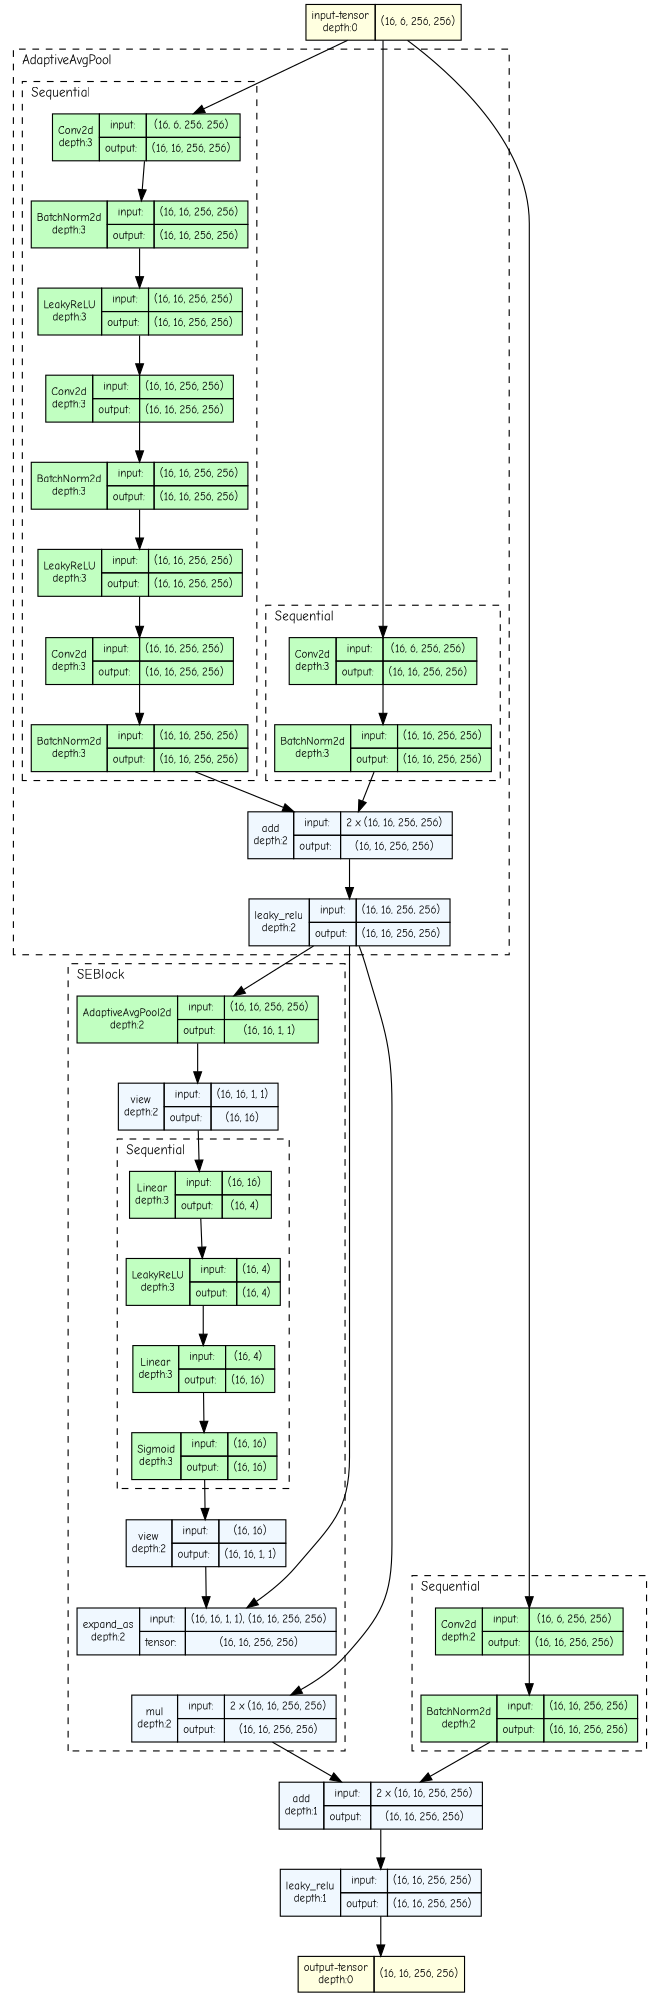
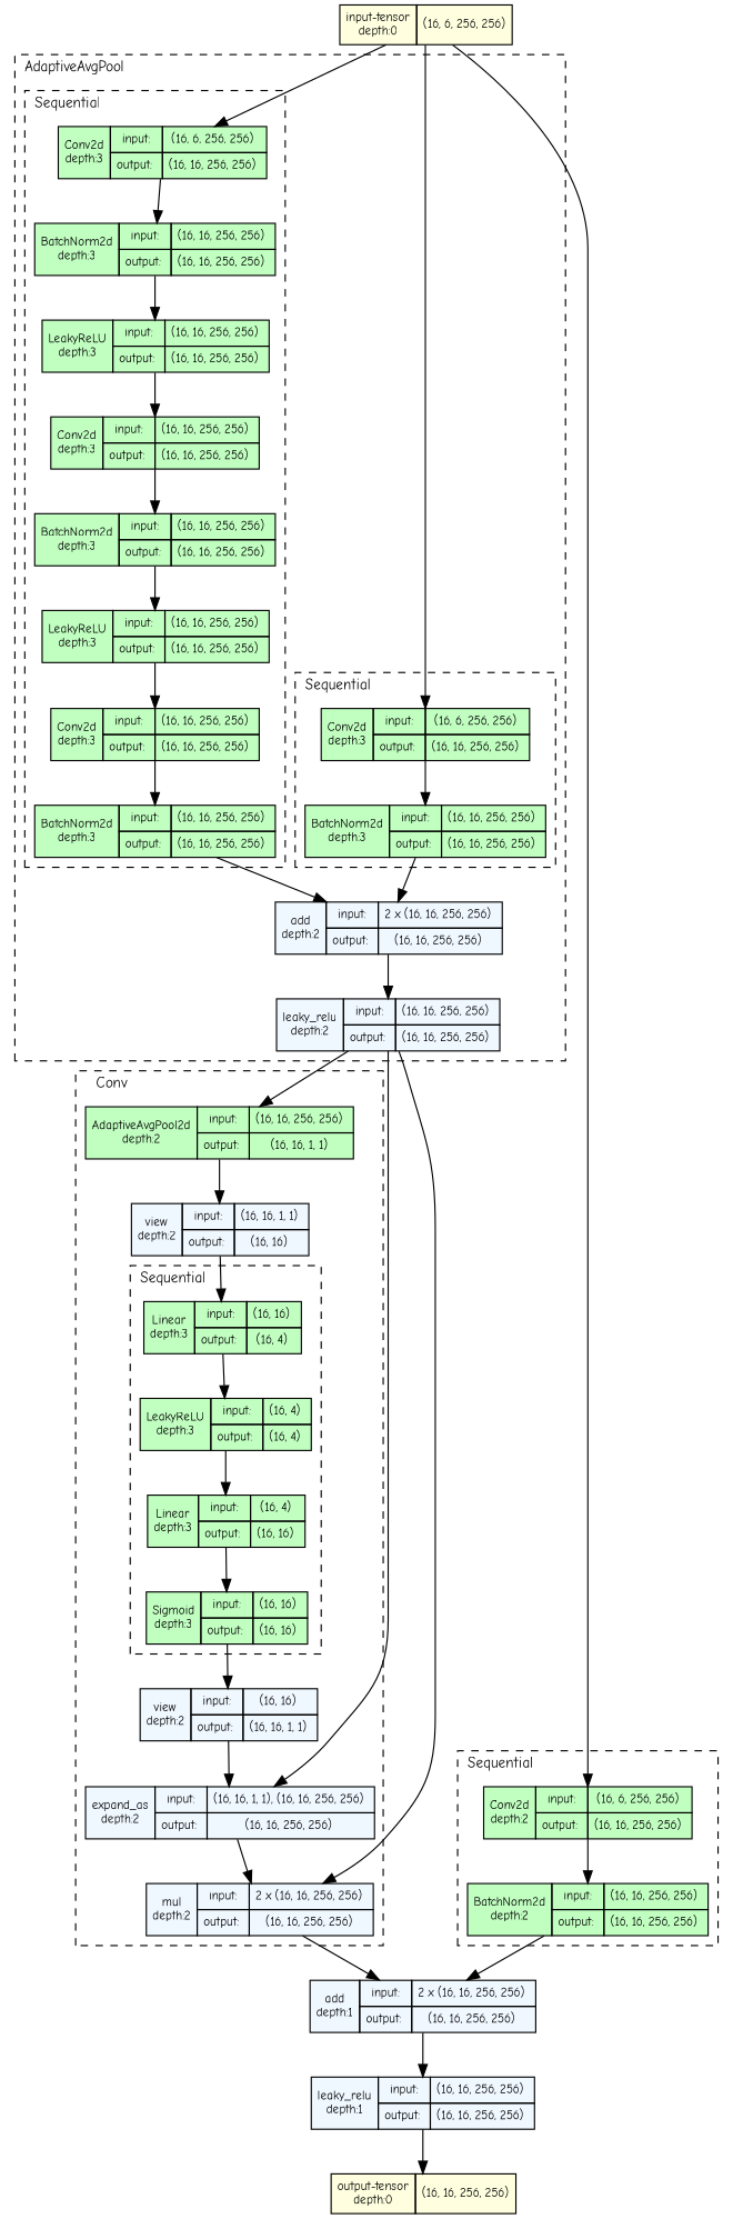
  strict digraph {
    fontname="Comic Neue"
    ordering=in
    rankdir=TB
    node [align=left fillcolor=darkseagreen1 fontname="Comic Neue" fontsize=10 margin=0 ranksep=0.1 shape=plaintext style=filled]
    edge [fontname="Comic Neue" fontsize=10]
    n1 [height=0.2 label=<                     <TABLE BORDER="0" CELLBORDER="1"                     CELLSPACING="0" CELLPADDING="4">                     <TR>                         <TD ROWSPAN="2">Conv2d<BR/>depth:3</TD>                         <TD COLSPAN="2">input:</TD>                         <TD COLSPAN="2">(16, 6, 256, 256) </TD>                     </TR>                     <TR>                         <TD COLSPAN="2">output: </TD>                         <TD COLSPAN="2">(16, 16, 256, 256) </TD>                     </TR>                     </TABLE>>]
    n2 [height=0.2 label=<                     <TABLE BORDER="0" CELLBORDER="1"                     CELLSPACING="0" CELLPADDING="4">                     <TR>                         <TD ROWSPAN="2">BatchNorm2d<BR/>depth:3</TD>                         <TD COLSPAN="2">input:</TD>                         <TD COLSPAN="2">(16, 16, 256, 256) </TD>                     </TR>                     <TR>                         <TD COLSPAN="2">output: </TD>                         <TD COLSPAN="2">(16, 16, 256, 256) </TD>                     </TR>                     </TABLE>>]
    n3 [height=0.2 label=<                     <TABLE BORDER="0" CELLBORDER="1"                     CELLSPACING="0" CELLPADDING="4">                     <TR>                         <TD ROWSPAN="2">LeakyReLU<BR/>depth:3</TD>                         <TD COLSPAN="2">input:</TD>                         <TD COLSPAN="2">(16, 16, 256, 256) </TD>                     </TR>                     <TR>                         <TD COLSPAN="2">output: </TD>                         <TD COLSPAN="2">(16, 16, 256, 256) </TD>                     </TR>                     </TABLE>>]
    n4 [height=0.2 label=<                     <TABLE BORDER="0" CELLBORDER="1"                     CELLSPACING="0" CELLPADDING="4">                     <TR>                         <TD ROWSPAN="2">Conv2d<BR/>depth:3</TD>                         <TD COLSPAN="2">input:</TD>                         <TD COLSPAN="2">(16, 16, 256, 256) </TD>                     </TR>                     <TR>                         <TD COLSPAN="2">output: </TD>                         <TD COLSPAN="2">(16, 16, 256, 256) </TD>                     </TR>                     </TABLE>>]
    n5 [height=0.2 label=<                     <TABLE BORDER="0" CELLBORDER="1"                     CELLSPACING="0" CELLPADDING="4">                     <TR>                         <TD ROWSPAN="2">BatchNorm2d<BR/>depth:3</TD>                         <TD COLSPAN="2">input:</TD>                         <TD COLSPAN="2">(16, 16, 256, 256) </TD>                     </TR>                     <TR>                         <TD COLSPAN="2">output: </TD>                         <TD COLSPAN="2">(16, 16, 256, 256) </TD>                     </TR>                     </TABLE>>]
    n6 [height=0.2 label=<                     <TABLE BORDER="0" CELLBORDER="1"                     CELLSPACING="0" CELLPADDING="4">                     <TR>                         <TD ROWSPAN="2">LeakyReLU<BR/>depth:3</TD>                         <TD COLSPAN="2">input:</TD>                         <TD COLSPAN="2">(16, 16, 256, 256) </TD>                     </TR>                     <TR>                         <TD COLSPAN="2">output: </TD>                         <TD COLSPAN="2">(16, 16, 256, 256) </TD>                     </TR>                     </TABLE>>]
    n7 [height=0.2 label=<                     <TABLE BORDER="0" CELLBORDER="1"                     CELLSPACING="0" CELLPADDING="4">                     <TR>                         <TD ROWSPAN="2">Conv2d<BR/>depth:3</TD>                         <TD COLSPAN="2">input:</TD>                         <TD COLSPAN="2">(16, 16, 256, 256) </TD>                     </TR>                     <TR>                         <TD COLSPAN="2">output: </TD>                         <TD COLSPAN="2">(16, 16, 256, 256) </TD>                     </TR>                     </TABLE>>]
    n8 [height=0.2 label=<                     <TABLE BORDER="0" CELLBORDER="1"                     CELLSPACING="0" CELLPADDING="4">                     <TR>                         <TD ROWSPAN="2">BatchNorm2d<BR/>depth:3</TD>                         <TD COLSPAN="2">input:</TD>                         <TD COLSPAN="2">(16, 16, 256, 256) </TD>                     </TR>                     <TR>                         <TD COLSPAN="2">output: </TD>                         <TD COLSPAN="2">(16, 16, 256, 256) </TD>                     </TR>                     </TABLE>>]
    n9 [height=0.2 label=<                     <TABLE BORDER="0" CELLBORDER="1"                     CELLSPACING="0" CELLPADDING="4">                     <TR>                         <TD ROWSPAN="2">Conv2d<BR/>depth:3</TD>                         <TD COLSPAN="2">input:</TD>                         <TD COLSPAN="2">(16, 6, 256, 256) </TD>                     </TR>                     <TR>                         <TD COLSPAN="2">output: </TD>                         <TD COLSPAN="2">(16, 16, 256, 256) </TD>                     </TR>                     </TABLE>>]
    n10 [height=0.2 label=<                     <TABLE BORDER="0" CELLBORDER="1"                     CELLSPACING="0" CELLPADDING="4">                     <TR>                         <TD ROWSPAN="2">BatchNorm2d<BR/>depth:3</TD>                         <TD COLSPAN="2">input:</TD>                         <TD COLSPAN="2">(16, 16, 256, 256) </TD>                     </TR>                     <TR>                         <TD COLSPAN="2">output: </TD>                         <TD COLSPAN="2">(16, 16, 256, 256) </TD>                     </TR>                     </TABLE>>]
    n11 [fillcolor=aliceblue height=0.2 label=<                     <TABLE BORDER="0" CELLBORDER="1"                     CELLSPACING="0" CELLPADDING="4">                     <TR>                         <TD ROWSPAN="2">add<BR/>depth:2</TD>                         <TD COLSPAN="2">input:</TD>                         <TD COLSPAN="2">2 x (16, 16, 256, 256) </TD>                     </TR>                     <TR>                         <TD COLSPAN="2">output: </TD>                         <TD COLSPAN="2">(16, 16, 256, 256) </TD>                     </TR>                     </TABLE>>]
    n12 [fillcolor=aliceblue height=0.2 label=<                     <TABLE BORDER="0" CELLBORDER="1"                     CELLSPACING="0" CELLPADDING="4">                     <TR>                         <TD ROWSPAN="2">leaky_relu<BR/>depth:2</TD>                         <TD COLSPAN="2">input:</TD>                         <TD COLSPAN="2">(16, 16, 256, 256) </TD>                     </TR>                     <TR>                         <TD COLSPAN="2">output: </TD>                         <TD COLSPAN="2">(16, 16, 256, 256) </TD>                     </TR>                     </TABLE>>]
    n13 [height=0.2 label=<                     <TABLE BORDER="0" CELLBORDER="1"                     CELLSPACING="0" CELLPADDING="4">                     <TR>                         <TD ROWSPAN="2">Linear<BR/>depth:3</TD>                         <TD COLSPAN="2">input:</TD>                         <TD COLSPAN="2">(16, 16) </TD>                     </TR>                     <TR>                         <TD COLSPAN="2">output: </TD>                         <TD COLSPAN="2">(16, 4) </TD>                     </TR>                     </TABLE>>]
    n14 [height=0.2 label=<                     <TABLE BORDER="0" CELLBORDER="1"                     CELLSPACING="0" CELLPADDING="4">                     <TR>                         <TD ROWSPAN="2">LeakyReLU<BR/>depth:3</TD>                         <TD COLSPAN="2">input:</TD>                         <TD COLSPAN="2">(16, 4) </TD>                     </TR>                     <TR>                         <TD COLSPAN="2">output: </TD>                         <TD COLSPAN="2">(16, 4) </TD>                     </TR>                     </TABLE>>]
    n15 [height=0.2 label=<                     <TABLE BORDER="0" CELLBORDER="1"                     CELLSPACING="0" CELLPADDING="4">                     <TR>                         <TD ROWSPAN="2">Linear<BR/>depth:3</TD>                         <TD COLSPAN="2">input:</TD>                         <TD COLSPAN="2">(16, 4) </TD>                     </TR>                     <TR>                         <TD COLSPAN="2">output: </TD>                         <TD COLSPAN="2">(16, 16) </TD>                     </TR>                     </TABLE>>]
    n16 [height=0.2 label=<                     <TABLE BORDER="0" CELLBORDER="1"                     CELLSPACING="0" CELLPADDING="4">                     <TR>                         <TD ROWSPAN="2">Sigmoid<BR/>depth:3</TD>                         <TD COLSPAN="2">input:</TD>                         <TD COLSPAN="2">(16, 16) </TD>                     </TR>                     <TR>                         <TD COLSPAN="2">output: </TD>                         <TD COLSPAN="2">(16, 16) </TD>                     </TR>                     </TABLE>>]
    n17 [height=0.2 label=<                     <TABLE BORDER="0" CELLBORDER="1"                     CELLSPACING="0" CELLPADDING="4">                     <TR>                         <TD ROWSPAN="2">AdaptiveAvgPool2d<BR/>depth:2</TD>                         <TD COLSPAN="2">input:</TD>                         <TD COLSPAN="2">(16, 16, 256, 256) </TD>                     </TR>                     <TR>                         <TD COLSPAN="2">output: </TD>                         <TD COLSPAN="2">(16, 16, 1, 1) </TD>                     </TR>                     </TABLE>>]
    n18 [fillcolor=aliceblue height=0.2 label=<                     <TABLE BORDER="0" CELLBORDER="1"                     CELLSPACING="0" CELLPADDING="4">                     <TR>                         <TD ROWSPAN="2">view<BR/>depth:2</TD>                         <TD COLSPAN="2">input:</TD>                         <TD COLSPAN="2">(16, 16, 1, 1) </TD>                     </TR>                     <TR>                         <TD COLSPAN="2">output: </TD>                         <TD COLSPAN="2">(16, 16) </TD>                     </TR>                     </TABLE>>]
    n19 [fillcolor=aliceblue height=0.2 label=<                     <TABLE BORDER="0" CELLBORDER="1"                     CELLSPACING="0" CELLPADDING="4">                     <TR>                         <TD ROWSPAN="2">view<BR/>depth:2</TD>                         <TD COLSPAN="2">input:</TD>                         <TD COLSPAN="2">(16, 16) </TD>                     </TR>                     <TR>                         <TD COLSPAN="2">output: </TD>                         <TD COLSPAN="2">(16, 16, 1, 1) </TD>                     </TR>                     </TABLE>>]
-   n20 [fillcolor=aliceblue height=0.2 label=<                     <TABLE BORDER="0" CELLBORDER="1"                     CELLSPACING="0" CELLPADDING="4">                     <TR>                         <TD ROWSPAN="2">expand_as<BR/>depth:2</TD>                         <TD COLSPAN="2">input:</TD>                         <TD COLSPAN="2">(16, 16, 1, 1), (16, 16, 256, 256) </TD>                     </TR>                     <TR>                         <TD COLSPAN="2">tensor: </TD>                         <TD COLSPAN="2">(16, 16, 256, 256) </TD>                     </TR>                     </TABLE>>]
+   n20 [fillcolor=aliceblue height=0.2 label=<                     <TABLE BORDER="0" CELLBORDER="1"                     CELLSPACING="0" CELLPADDING="4">                     <TR>                         <TD ROWSPAN="2">expand_as<BR/>depth:2</TD>                         <TD COLSPAN="2">input:</TD>                         <TD COLSPAN="2">(16, 16, 1, 1), (16, 16, 256, 256) </TD>                     </TR>                     <TR>                         <TD COLSPAN="2">output: </TD>                         <TD COLSPAN="2">(16, 16, 256, 256) </TD>                     </TR>                     </TABLE>>]
    n21 [fillcolor=aliceblue height=0.2 label=<                     <TABLE BORDER="0" CELLBORDER="1"                     CELLSPACING="0" CELLPADDING="4">                     <TR>                         <TD ROWSPAN="2">mul<BR/>depth:2</TD>                         <TD COLSPAN="2">input:</TD>                         <TD COLSPAN="2">2 x (16, 16, 256, 256) </TD>                     </TR>                     <TR>                         <TD COLSPAN="2">output: </TD>                         <TD COLSPAN="2">(16, 16, 256, 256) </TD>                     </TR>                     </TABLE>>]
    n22 [height=0.2 label=<                     <TABLE BORDER="0" CELLBORDER="1"                     CELLSPACING="0" CELLPADDING="4">                     <TR>                         <TD ROWSPAN="2">Conv2d<BR/>depth:2</TD>                         <TD COLSPAN="2">input:</TD>                         <TD COLSPAN="2">(16, 6, 256, 256) </TD>                     </TR>                     <TR>                         <TD COLSPAN="2">output: </TD>                         <TD COLSPAN="2">(16, 16, 256, 256) </TD>                     </TR>                     </TABLE>>]
    n23 [height=0.2 label=<                     <TABLE BORDER="0" CELLBORDER="1"                     CELLSPACING="0" CELLPADDING="4">                     <TR>                         <TD ROWSPAN="2">BatchNorm2d<BR/>depth:2</TD>                         <TD COLSPAN="2">input:</TD>                         <TD COLSPAN="2">(16, 16, 256, 256) </TD>                     </TR>                     <TR>                         <TD COLSPAN="2">output: </TD>                         <TD COLSPAN="2">(16, 16, 256, 256) </TD>                     </TR>                     </TABLE>>]
    n24 [fillcolor=aliceblue height=0.2 label=<                     <TABLE BORDER="0" CELLBORDER="1"                     CELLSPACING="0" CELLPADDING="4">                     <TR>                         <TD ROWSPAN="2">add<BR/>depth:1</TD>                         <TD COLSPAN="2">input:</TD>                         <TD COLSPAN="2">2 x (16, 16, 256, 256) </TD>                     </TR>                     <TR>                         <TD COLSPAN="2">output: </TD>                         <TD COLSPAN="2">(16, 16, 256, 256) </TD>                     </TR>                     </TABLE>>]
    n25 [fillcolor=lightyellow height=0.2 label=<                     <TABLE BORDER="0" CELLBORDER="1"                     CELLSPACING="0" CELLPADDING="4">                         <TR><TD>input-tensor<BR/>depth:0</TD><TD>(16, 6, 256, 256)</TD></TR>                     </TABLE>>]
    n26 [fillcolor=aliceblue height=0.2 label=<                     <TABLE BORDER="0" CELLBORDER="1"                     CELLSPACING="0" CELLPADDING="4">                     <TR>                         <TD ROWSPAN="2">leaky_relu<BR/>depth:1</TD>                         <TD COLSPAN="2">input:</TD>                         <TD COLSPAN="2">(16, 16, 256, 256) </TD>                     </TR>                     <TR>                         <TD COLSPAN="2">output: </TD>                         <TD COLSPAN="2">(16, 16, 256, 256) </TD>                     </TR>                     </TABLE>>]
    n27 [fillcolor=lightyellow height=0.2 label=<                     <TABLE BORDER="0" CELLBORDER="1"                     CELLSPACING="0" CELLPADDING="4">                         <TR><TD>output-tensor<BR/>depth:0</TD><TD>(16, 16, 256, 256)</TD></TR>                     </TABLE>>]
    subgraph cluster_1 {
      fontsize=12
      label=AdaptiveAvgPool
      labeljust=l
      style=dashed
      n11
      n12
      subgraph cluster_2 {
        fontsize=12
        label=Sequential
        labeljust=l
        style=dashed
        n1
        n2
        n3
        n4
        n5
        n6
        n7
        n8
      }
      subgraph cluster_3 {
        fontsize=12
        label=Sequential
        labeljust=l
        style=dashed
        n9
        n10
      }
    }
    subgraph cluster_4 {
      fontsize=12
-     label=SEBlock
+     label=Conv
      labeljust=l
      style=dashed
      n17
      n18
      n19
      n20
      n21
      subgraph cluster_5 {
        fontsize=12
        label=Sequential
        labeljust=l
        style=dashed
        n13
        n14
        n15
        n16
      }
    }
    subgraph cluster_6 {
      fontsize=12
      label=Sequential
      labeljust=l
      style=dashed
      n22
      n23
    }
    n1 -> n2
    n2 -> n3
    n3 -> n4
    n4 -> n5
    n5 -> n6
    n6 -> n7
    n7 -> n8
    n8 -> n11
    n9 -> n10
    n10 -> n11
    n11 -> n12
    n12 -> n17
    n12 -> n20
    n12 -> n21
    n13 -> n14
    n14 -> n15
    n15 -> n16
    n16 -> n19
    n17 -> n18
    n18 -> n13
    n19 -> n20
+   n20 -> n21
    n21 -> n24
    n22 -> n23
    n23 -> n24
    n24 -> n26
    n25 -> n1
    n25 -> n9
    n25 -> n22
    n26 -> n27
  }
